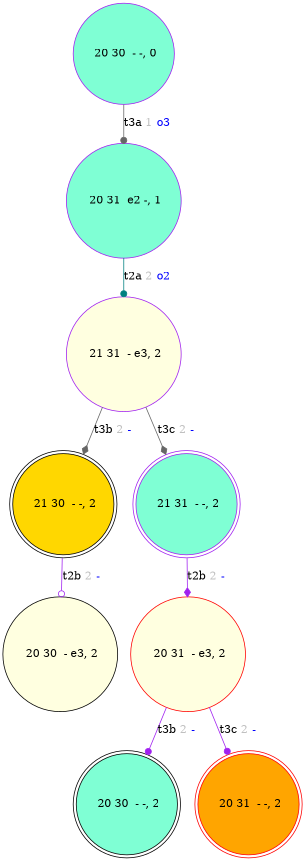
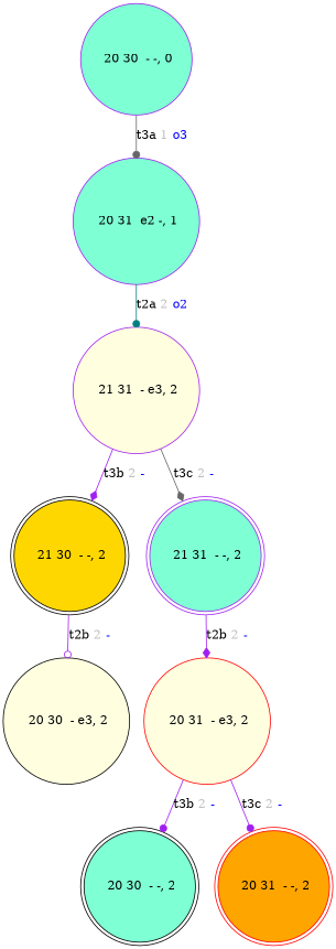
  digraph {
    node [color=purple fillcolor=aquamarine shape=circle style=filled]
    edge [arrowhead=dot color=purple]
    " 20 30  - -, 0"
    " 20 31  e2 -, 1"
    " 21 31  - e3, 2" [fillcolor=lightyellow]
    " 21 30  - -, 2" [color=black fillcolor=gold shape=doublecircle]
    " 21 31  - -, 2" [shape=doublecircle]
    " 20 30  - e3, 2" [color=black fillcolor=lightyellow]
    " 20 31  - e3, 2" [color=red fillcolor=lightyellow]
    " 20 30  - -, 2" [color=black shape=doublecircle]
    " 20 31  - -, 2" [color=red fillcolor=orange shape=doublecircle]
    " 20 30  - -, 0" -> " 20 31  e2 -, 1" [color=gray40 label=<t3a <FONT COLOR="grey">1</FONT> <FONT COLOR="blue">o3</FONT>>]
    " 20 31  e2 -, 1" -> " 21 31  - e3, 2" [color=teal label=<t2a <FONT COLOR="grey">2</FONT> <FONT COLOR="blue">o2</FONT>>]
-   " 21 31  - e3, 2" -> " 21 30  - -, 2" [arrowhead=diamond color=gray40 label=<t3b <FONT COLOR="grey">2</FONT> <FONT COLOR="blue">-</FONT>>]
+   " 21 31  - e3, 2" -> " 21 30  - -, 2" [arrowhead=diamond label=<t3b <FONT COLOR="grey">2</FONT> <FONT COLOR="blue">-</FONT>>]
    " 21 31  - e3, 2" -> " 21 31  - -, 2" [arrowhead=diamond color=gray40 label=<t3c <FONT COLOR="grey">2</FONT> <FONT COLOR="blue">-</FONT>>]
    " 21 30  - -, 2" -> " 20 30  - e3, 2" [arrowhead=odot label=<t2b <FONT COLOR="grey">2</FONT> <FONT COLOR="blue">-</FONT>>]
    " 21 31  - -, 2" -> " 20 31  - e3, 2" [arrowhead=diamond label=<t2b <FONT COLOR="grey">2</FONT> <FONT COLOR="blue">-</FONT>>]
    " 20 31  - e3, 2" -> " 20 30  - -, 2" [label=<t3b <FONT COLOR="grey">2</FONT> <FONT COLOR="blue">-</FONT>>]
    " 20 31  - e3, 2" -> " 20 31  - -, 2" [label=<t3c <FONT COLOR="grey">2</FONT> <FONT COLOR="blue">-</FONT>>]
  }
